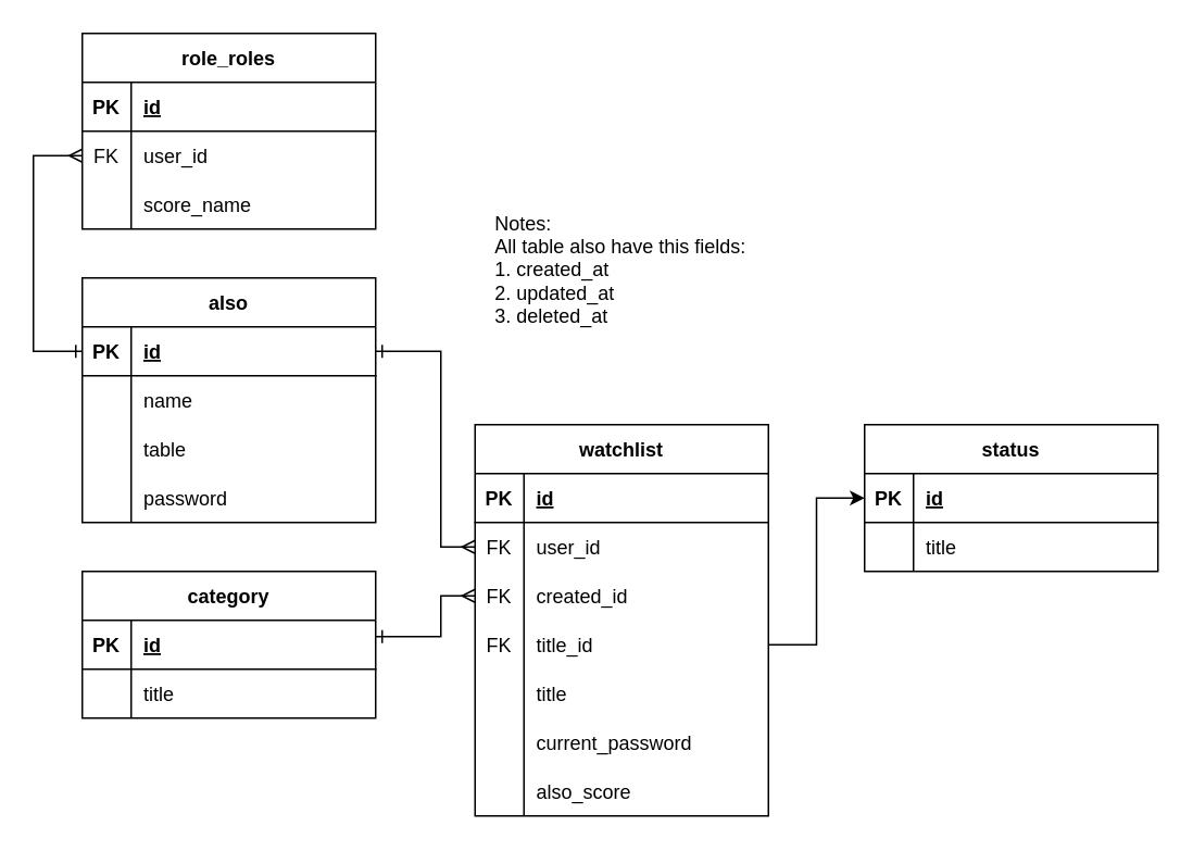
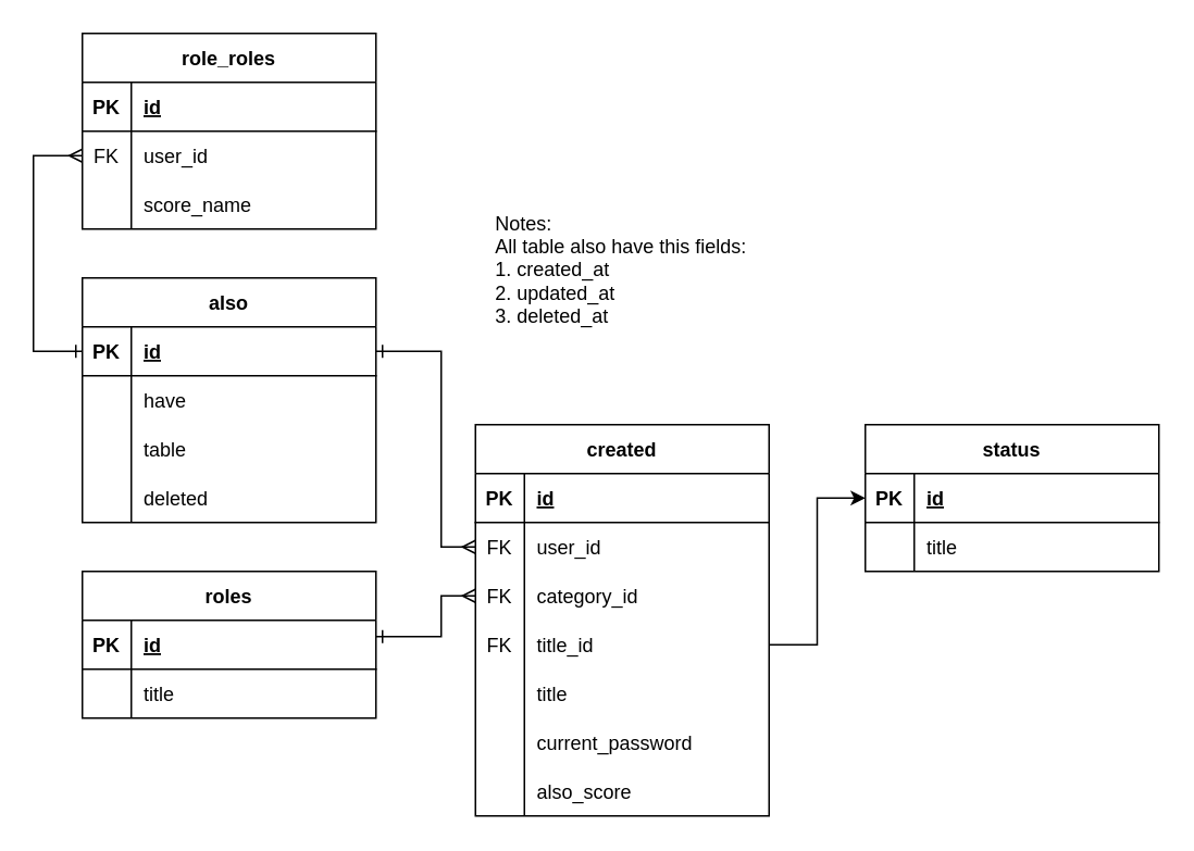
  <mxCell id="0" />
  <mxCell id="1" parent="0" />
- <mxCell id="2" value="watchlist" style="shape=table;startSize=30;container=1;collapsible=1;childLayout=tableLayout;fixedRows=1;rowLines=0;fontStyle=1;align=center;resizeLast=1;" vertex="1" parent="1"><mxGeometry x="291" y="260" width="180" height="240" as="geometry" /></mxCell>
+ <mxCell id="2" value="created" style="shape=table;startSize=30;container=1;collapsible=1;childLayout=tableLayout;fixedRows=1;rowLines=0;fontStyle=1;align=center;resizeLast=1;" vertex="1" parent="1"><mxGeometry x="291" y="260" width="180" height="240" as="geometry" /></mxCell>
  <mxCell id="3" value="" style="shape=tableRow;horizontal=0;startSize=0;swimlaneHead=0;swimlaneBody=0;fillColor=none;collapsible=0;dropTarget=0;points=[[0,0.5],[1,0.5]];portConstraint=eastwest;top=0;left=0;right=0;bottom=1;" vertex="1" parent="2"><mxGeometry y="30" width="180" height="30" as="geometry" /></mxCell>
  <mxCell id="4" value="PK" style="shape=partialRectangle;connectable=0;fillColor=none;top=0;left=0;bottom=0;right=0;fontStyle=1;overflow=hidden;" vertex="1" parent="3"><mxGeometry width="30" height="30" as="geometry"><mxRectangle width="30" height="30" as="alternateBounds" /></mxGeometry></mxCell>
  <mxCell id="5" value="id" style="shape=partialRectangle;connectable=0;fillColor=none;top=0;left=0;bottom=0;right=0;align=left;spacingLeft=6;fontStyle=5;overflow=hidden;" vertex="1" parent="3"><mxGeometry x="30" width="150" height="30" as="geometry"><mxRectangle width="150" height="30" as="alternateBounds" /></mxGeometry></mxCell>
  <mxCell id="6" value="" style="shape=tableRow;horizontal=0;startSize=0;swimlaneHead=0;swimlaneBody=0;fillColor=none;collapsible=0;dropTarget=0;points=[[0,0.5],[1,0.5]];portConstraint=eastwest;top=0;left=0;right=0;bottom=0;" vertex="1" parent="2"><mxGeometry y="60" width="180" height="30" as="geometry" /></mxCell>
  <mxCell id="7" value="FK" style="shape=partialRectangle;connectable=0;fillColor=none;top=0;left=0;bottom=0;right=0;editable=1;overflow=hidden;" vertex="1" parent="6"><mxGeometry width="30" height="30" as="geometry"><mxRectangle width="30" height="30" as="alternateBounds" /></mxGeometry></mxCell>
  <mxCell id="8" value="user_id" style="shape=partialRectangle;connectable=0;fillColor=none;top=0;left=0;bottom=0;right=0;align=left;spacingLeft=6;overflow=hidden;" vertex="1" parent="6"><mxGeometry x="30" width="150" height="30" as="geometry"><mxRectangle width="150" height="30" as="alternateBounds" /></mxGeometry></mxCell>
  <mxCell id="9" value="" style="shape=tableRow;horizontal=0;startSize=0;swimlaneHead=0;swimlaneBody=0;fillColor=none;collapsible=0;dropTarget=0;points=[[0,0.5],[1,0.5]];portConstraint=eastwest;top=0;left=0;right=0;bottom=0;" vertex="1" parent="2"><mxGeometry y="90" width="180" height="30" as="geometry" /></mxCell>
  <mxCell id="10" value="FK" style="shape=partialRectangle;connectable=0;fillColor=none;top=0;left=0;bottom=0;right=0;editable=1;overflow=hidden;" vertex="1" parent="9"><mxGeometry width="30" height="30" as="geometry"><mxRectangle width="30" height="30" as="alternateBounds" /></mxGeometry></mxCell>
- <mxCell id="11" value="created_id" style="shape=partialRectangle;connectable=0;fillColor=none;top=0;left=0;bottom=0;right=0;align=left;spacingLeft=6;overflow=hidden;" vertex="1" parent="9"><mxGeometry x="30" width="150" height="30" as="geometry"><mxRectangle width="150" height="30" as="alternateBounds" /></mxGeometry></mxCell>
+ <mxCell id="11" value="category_id" style="shape=partialRectangle;connectable=0;fillColor=none;top=0;left=0;bottom=0;right=0;align=left;spacingLeft=6;overflow=hidden;" vertex="1" parent="9"><mxGeometry x="30" width="150" height="30" as="geometry"><mxRectangle width="150" height="30" as="alternateBounds" /></mxGeometry></mxCell>
  <mxCell id="12" value="" style="shape=tableRow;horizontal=0;startSize=0;swimlaneHead=0;swimlaneBody=0;fillColor=none;collapsible=0;dropTarget=0;points=[[0,0.5],[1,0.5]];portConstraint=eastwest;top=0;left=0;right=0;bottom=0;" vertex="1" parent="2"><mxGeometry y="120" width="180" height="30" as="geometry" /></mxCell>
  <mxCell id="13" value="FK" style="shape=partialRectangle;connectable=0;fillColor=none;top=0;left=0;bottom=0;right=0;editable=1;overflow=hidden;" vertex="1" parent="12"><mxGeometry width="30" height="30" as="geometry"><mxRectangle width="30" height="30" as="alternateBounds" /></mxGeometry></mxCell>
  <mxCell id="14" value="title_id" style="shape=partialRectangle;connectable=0;fillColor=none;top=0;left=0;bottom=0;right=0;align=left;spacingLeft=6;overflow=hidden;" vertex="1" parent="12"><mxGeometry x="30" width="150" height="30" as="geometry"><mxRectangle width="150" height="30" as="alternateBounds" /></mxGeometry></mxCell>
  <mxCell id="15" value="" style="shape=tableRow;horizontal=0;startSize=0;swimlaneHead=0;swimlaneBody=0;fillColor=none;collapsible=0;dropTarget=0;points=[[0,0.5],[1,0.5]];portConstraint=eastwest;top=0;left=0;right=0;bottom=0;" vertex="1" parent="2"><mxGeometry y="150" width="180" height="30" as="geometry" /></mxCell>
  <mxCell id="16" value="" style="shape=partialRectangle;connectable=0;fillColor=none;top=0;left=0;bottom=0;right=0;editable=1;overflow=hidden;" vertex="1" parent="15"><mxGeometry width="30" height="30" as="geometry"><mxRectangle width="30" height="30" as="alternateBounds" /></mxGeometry></mxCell>
  <mxCell id="17" value="title" style="shape=partialRectangle;connectable=0;fillColor=none;top=0;left=0;bottom=0;right=0;align=left;spacingLeft=6;overflow=hidden;" vertex="1" parent="15"><mxGeometry x="30" width="150" height="30" as="geometry"><mxRectangle width="150" height="30" as="alternateBounds" /></mxGeometry></mxCell>
  <mxCell id="18" value="" style="shape=tableRow;horizontal=0;startSize=0;swimlaneHead=0;swimlaneBody=0;fillColor=none;collapsible=0;dropTarget=0;points=[[0,0.5],[1,0.5]];portConstraint=eastwest;top=0;left=0;right=0;bottom=0;" vertex="1" parent="2"><mxGeometry y="180" width="180" height="30" as="geometry" /></mxCell>
  <mxCell id="19" value="" style="shape=partialRectangle;connectable=0;fillColor=none;top=0;left=0;bottom=0;right=0;editable=1;overflow=hidden;" vertex="1" parent="18"><mxGeometry width="30" height="30" as="geometry"><mxRectangle width="30" height="30" as="alternateBounds" /></mxGeometry></mxCell>
  <mxCell id="20" value="current_password" style="shape=partialRectangle;connectable=0;fillColor=none;top=0;left=0;bottom=0;right=0;align=left;spacingLeft=6;overflow=hidden;" vertex="1" parent="18"><mxGeometry x="30" width="150" height="30" as="geometry"><mxRectangle width="150" height="30" as="alternateBounds" /></mxGeometry></mxCell>
  <mxCell id="21" value="" style="shape=tableRow;horizontal=0;startSize=0;swimlaneHead=0;swimlaneBody=0;fillColor=none;collapsible=0;dropTarget=0;points=[[0,0.5],[1,0.5]];portConstraint=eastwest;top=0;left=0;right=0;bottom=0;" vertex="1" parent="2"><mxGeometry y="210" width="180" height="30" as="geometry" /></mxCell>
  <mxCell id="22" value="" style="shape=partialRectangle;connectable=0;fillColor=none;top=0;left=0;bottom=0;right=0;editable=1;overflow=hidden;" vertex="1" parent="21"><mxGeometry width="30" height="30" as="geometry"><mxRectangle width="30" height="30" as="alternateBounds" /></mxGeometry></mxCell>
  <mxCell id="23" value="also_score" style="shape=partialRectangle;connectable=0;fillColor=none;top=0;left=0;bottom=0;right=0;align=left;spacingLeft=6;overflow=hidden;" vertex="1" parent="21"><mxGeometry x="30" width="150" height="30" as="geometry"><mxRectangle width="150" height="30" as="alternateBounds" /></mxGeometry></mxCell>
- <mxCell id="24" value="category" style="shape=table;startSize=30;container=1;collapsible=1;childLayout=tableLayout;fixedRows=1;rowLines=0;fontStyle=1;align=center;resizeLast=1;" vertex="1" parent="1"><mxGeometry x="50" y="350" width="180" height="90" as="geometry" /></mxCell>
+ <mxCell id="24" value="roles" style="shape=table;startSize=30;container=1;collapsible=1;childLayout=tableLayout;fixedRows=1;rowLines=0;fontStyle=1;align=center;resizeLast=1;" vertex="1" parent="1"><mxGeometry x="50" y="350" width="180" height="90" as="geometry" /></mxCell>
  <mxCell id="25" value="" style="shape=tableRow;horizontal=0;startSize=0;swimlaneHead=0;swimlaneBody=0;fillColor=none;collapsible=0;dropTarget=0;points=[[0,0.5],[1,0.5]];portConstraint=eastwest;top=0;left=0;right=0;bottom=1;" vertex="1" parent="24"><mxGeometry y="30" width="180" height="30" as="geometry" /></mxCell>
  <mxCell id="26" value="PK" style="shape=partialRectangle;connectable=0;fillColor=none;top=0;left=0;bottom=0;right=0;fontStyle=1;overflow=hidden;" vertex="1" parent="25"><mxGeometry width="30" height="30" as="geometry"><mxRectangle width="30" height="30" as="alternateBounds" /></mxGeometry></mxCell>
  <mxCell id="27" value="id" style="shape=partialRectangle;connectable=0;fillColor=none;top=0;left=0;bottom=0;right=0;align=left;spacingLeft=6;fontStyle=5;overflow=hidden;" vertex="1" parent="25"><mxGeometry x="30" width="150" height="30" as="geometry"><mxRectangle width="150" height="30" as="alternateBounds" /></mxGeometry></mxCell>
  <mxCell id="28" value="" style="shape=tableRow;horizontal=0;startSize=0;swimlaneHead=0;swimlaneBody=0;fillColor=none;collapsible=0;dropTarget=0;points=[[0,0.5],[1,0.5]];portConstraint=eastwest;top=0;left=0;right=0;bottom=0;" vertex="1" parent="24"><mxGeometry y="60" width="180" height="30" as="geometry" /></mxCell>
  <mxCell id="29" value="" style="shape=partialRectangle;connectable=0;fillColor=none;top=0;left=0;bottom=0;right=0;editable=1;overflow=hidden;" vertex="1" parent="28"><mxGeometry width="30" height="30" as="geometry"><mxRectangle width="30" height="30" as="alternateBounds" /></mxGeometry></mxCell>
  <mxCell id="30" value="title" style="shape=partialRectangle;connectable=0;fillColor=none;top=0;left=0;bottom=0;right=0;align=left;spacingLeft=6;overflow=hidden;" vertex="1" parent="28"><mxGeometry x="30" width="150" height="30" as="geometry"><mxRectangle width="150" height="30" as="alternateBounds" /></mxGeometry></mxCell>
  <mxCell id="31" style="edgeStyle=orthogonalEdgeStyle;rounded=0;orthogonalLoop=1;jettySize=auto;html=1;endArrow=ERmany;endFill=0;startArrow=ERone;startFill=0;" edge="1" parent="1" source="25" target="9"><mxGeometry relative="1" as="geometry"><mxPoint x="240" y="270" as="targetPoint" /><Array as="points"><mxPoint x="270" y="390" /><mxPoint x="270" y="365" /></Array></mxGeometry></mxCell>
  <mxCell id="32" value="also" style="shape=table;startSize=30;container=1;collapsible=1;childLayout=tableLayout;fixedRows=1;rowLines=0;fontStyle=1;align=center;resizeLast=1;" vertex="1" parent="1"><mxGeometry x="50" y="170" width="180" height="150" as="geometry" /></mxCell>
  <mxCell id="33" value="" style="shape=tableRow;horizontal=0;startSize=0;swimlaneHead=0;swimlaneBody=0;fillColor=none;collapsible=0;dropTarget=0;points=[[0,0.5],[1,0.5]];portConstraint=eastwest;top=0;left=0;right=0;bottom=1;" vertex="1" parent="32"><mxGeometry y="30" width="180" height="30" as="geometry" /></mxCell>
  <mxCell id="34" value="PK" style="shape=partialRectangle;connectable=0;fillColor=none;top=0;left=0;bottom=0;right=0;fontStyle=1;overflow=hidden;" vertex="1" parent="33"><mxGeometry width="30" height="30" as="geometry"><mxRectangle width="30" height="30" as="alternateBounds" /></mxGeometry></mxCell>
  <mxCell id="35" value="id" style="shape=partialRectangle;connectable=0;fillColor=none;top=0;left=0;bottom=0;right=0;align=left;spacingLeft=6;fontStyle=5;overflow=hidden;" vertex="1" parent="33"><mxGeometry x="30" width="150" height="30" as="geometry"><mxRectangle width="150" height="30" as="alternateBounds" /></mxGeometry></mxCell>
  <mxCell id="36" value="" style="shape=tableRow;horizontal=0;startSize=0;swimlaneHead=0;swimlaneBody=0;fillColor=none;collapsible=0;dropTarget=0;points=[[0,0.5],[1,0.5]];portConstraint=eastwest;top=0;left=0;right=0;bottom=0;" vertex="1" parent="32"><mxGeometry y="60" width="180" height="30" as="geometry" /></mxCell>
  <mxCell id="37" value="" style="shape=partialRectangle;connectable=0;fillColor=none;top=0;left=0;bottom=0;right=0;editable=1;overflow=hidden;" vertex="1" parent="36"><mxGeometry width="30" height="30" as="geometry"><mxRectangle width="30" height="30" as="alternateBounds" /></mxGeometry></mxCell>
- <mxCell id="38" value="name" style="shape=partialRectangle;connectable=0;fillColor=none;top=0;left=0;bottom=0;right=0;align=left;spacingLeft=6;overflow=hidden;" vertex="1" parent="36"><mxGeometry x="30" width="150" height="30" as="geometry"><mxRectangle width="150" height="30" as="alternateBounds" /></mxGeometry></mxCell>
+ <mxCell id="38" value="have" style="shape=partialRectangle;connectable=0;fillColor=none;top=0;left=0;bottom=0;right=0;align=left;spacingLeft=6;overflow=hidden;" vertex="1" parent="36"><mxGeometry x="30" width="150" height="30" as="geometry"><mxRectangle width="150" height="30" as="alternateBounds" /></mxGeometry></mxCell>
  <mxCell id="39" value="" style="shape=tableRow;horizontal=0;startSize=0;swimlaneHead=0;swimlaneBody=0;fillColor=none;collapsible=0;dropTarget=0;points=[[0,0.5],[1,0.5]];portConstraint=eastwest;top=0;left=0;right=0;bottom=0;" vertex="1" parent="32"><mxGeometry y="90" width="180" height="30" as="geometry" /></mxCell>
  <mxCell id="40" value="" style="shape=partialRectangle;connectable=0;fillColor=none;top=0;left=0;bottom=0;right=0;editable=1;overflow=hidden;" vertex="1" parent="39"><mxGeometry width="30" height="30" as="geometry"><mxRectangle width="30" height="30" as="alternateBounds" /></mxGeometry></mxCell>
  <mxCell id="41" value="table" style="shape=partialRectangle;connectable=0;fillColor=none;top=0;left=0;bottom=0;right=0;align=left;spacingLeft=6;overflow=hidden;" vertex="1" parent="39"><mxGeometry x="30" width="150" height="30" as="geometry"><mxRectangle width="150" height="30" as="alternateBounds" /></mxGeometry></mxCell>
  <mxCell id="42" value="" style="shape=tableRow;horizontal=0;startSize=0;swimlaneHead=0;swimlaneBody=0;fillColor=none;collapsible=0;dropTarget=0;points=[[0,0.5],[1,0.5]];portConstraint=eastwest;top=0;left=0;right=0;bottom=0;" vertex="1" parent="32"><mxGeometry y="120" width="180" height="30" as="geometry" /></mxCell>
  <mxCell id="43" value="" style="shape=partialRectangle;connectable=0;fillColor=none;top=0;left=0;bottom=0;right=0;editable=1;overflow=hidden;" vertex="1" parent="42"><mxGeometry width="30" height="30" as="geometry"><mxRectangle width="30" height="30" as="alternateBounds" /></mxGeometry></mxCell>
- <mxCell id="44" value="password" style="shape=partialRectangle;connectable=0;fillColor=none;top=0;left=0;bottom=0;right=0;align=left;spacingLeft=6;overflow=hidden;" vertex="1" parent="42"><mxGeometry x="30" width="150" height="30" as="geometry"><mxRectangle width="150" height="30" as="alternateBounds" /></mxGeometry></mxCell>
+ <mxCell id="44" value="deleted" style="shape=partialRectangle;connectable=0;fillColor=none;top=0;left=0;bottom=0;right=0;align=left;spacingLeft=6;overflow=hidden;" vertex="1" parent="42"><mxGeometry x="30" width="150" height="30" as="geometry"><mxRectangle width="150" height="30" as="alternateBounds" /></mxGeometry></mxCell>
  <mxCell id="45" style="edgeStyle=orthogonalEdgeStyle;rounded=0;orthogonalLoop=1;jettySize=auto;html=1;endArrow=ERmany;endFill=0;startArrow=ERone;startFill=0;" edge="1" parent="1" source="33" target="6"><mxGeometry relative="1" as="geometry"><mxPoint x="230" y="325" as="sourcePoint" /><mxPoint x="290" y="325" as="targetPoint" /><Array as="points"><mxPoint x="270" y="215" /><mxPoint x="270" y="335" /></Array></mxGeometry></mxCell>
  <mxCell id="46" value="role_roles" style="shape=table;startSize=30;container=1;collapsible=1;childLayout=tableLayout;fixedRows=1;rowLines=0;fontStyle=1;align=center;resizeLast=1;" vertex="1" parent="1"><mxGeometry x="50" y="20" width="180" height="120" as="geometry" /></mxCell>
  <mxCell id="47" value="" style="shape=tableRow;horizontal=0;startSize=0;swimlaneHead=0;swimlaneBody=0;fillColor=none;collapsible=0;dropTarget=0;points=[[0,0.5],[1,0.5]];portConstraint=eastwest;top=0;left=0;right=0;bottom=1;" vertex="1" parent="46"><mxGeometry y="30" width="180" height="30" as="geometry" /></mxCell>
  <mxCell id="48" value="PK" style="shape=partialRectangle;connectable=0;fillColor=none;top=0;left=0;bottom=0;right=0;fontStyle=1;overflow=hidden;" vertex="1" parent="47"><mxGeometry width="30" height="30" as="geometry"><mxRectangle width="30" height="30" as="alternateBounds" /></mxGeometry></mxCell>
  <mxCell id="49" value="id" style="shape=partialRectangle;connectable=0;fillColor=none;top=0;left=0;bottom=0;right=0;align=left;spacingLeft=6;fontStyle=5;overflow=hidden;" vertex="1" parent="47"><mxGeometry x="30" width="150" height="30" as="geometry"><mxRectangle width="150" height="30" as="alternateBounds" /></mxGeometry></mxCell>
  <mxCell id="50" value="" style="shape=tableRow;horizontal=0;startSize=0;swimlaneHead=0;swimlaneBody=0;fillColor=none;collapsible=0;dropTarget=0;points=[[0,0.5],[1,0.5]];portConstraint=eastwest;top=0;left=0;right=0;bottom=0;" vertex="1" parent="46"><mxGeometry y="60" width="180" height="30" as="geometry" /></mxCell>
  <mxCell id="51" value="FK" style="shape=partialRectangle;connectable=0;fillColor=none;top=0;left=0;bottom=0;right=0;editable=1;overflow=hidden;" vertex="1" parent="50"><mxGeometry width="30" height="30" as="geometry"><mxRectangle width="30" height="30" as="alternateBounds" /></mxGeometry></mxCell>
  <mxCell id="52" value="user_id" style="shape=partialRectangle;connectable=0;fillColor=none;top=0;left=0;bottom=0;right=0;align=left;spacingLeft=6;overflow=hidden;" vertex="1" parent="50"><mxGeometry x="30" width="150" height="30" as="geometry"><mxRectangle width="150" height="30" as="alternateBounds" /></mxGeometry></mxCell>
  <mxCell id="53" value="" style="shape=tableRow;horizontal=0;startSize=0;swimlaneHead=0;swimlaneBody=0;fillColor=none;collapsible=0;dropTarget=0;points=[[0,0.5],[1,0.5]];portConstraint=eastwest;top=0;left=0;right=0;bottom=0;" vertex="1" parent="46"><mxGeometry y="90" width="180" height="30" as="geometry" /></mxCell>
  <mxCell id="54" value="" style="shape=partialRectangle;connectable=0;fillColor=none;top=0;left=0;bottom=0;right=0;editable=1;overflow=hidden;" vertex="1" parent="53"><mxGeometry width="30" height="30" as="geometry"><mxRectangle width="30" height="30" as="alternateBounds" /></mxGeometry></mxCell>
  <mxCell id="55" value="score_name" style="shape=partialRectangle;connectable=0;fillColor=none;top=0;left=0;bottom=0;right=0;align=left;spacingLeft=6;overflow=hidden;" vertex="1" parent="53"><mxGeometry x="30" width="150" height="30" as="geometry"><mxRectangle width="150" height="30" as="alternateBounds" /></mxGeometry></mxCell>
  <mxCell id="56" style="edgeStyle=orthogonalEdgeStyle;rounded=0;orthogonalLoop=1;jettySize=auto;html=1;endArrow=ERmany;endFill=0;startArrow=ERone;startFill=0;" edge="1" parent="1" source="33" target="50"><mxGeometry relative="1" as="geometry"><mxPoint x="300" y="55" as="sourcePoint" /><mxPoint x="240" y="115" as="targetPoint" /><Array as="points"><mxPoint x="20" y="215" /><mxPoint x="20" y="95" /></Array></mxGeometry></mxCell>
  <mxCell id="57" value="&lt;div style=&quot;text-align: left;&quot;&gt;&lt;span style=&quot;background-color: initial;&quot;&gt;Notes:&lt;/span&gt;&lt;/div&gt;&lt;div style=&quot;text-align: left;&quot;&gt;&lt;span style=&quot;background-color: initial;&quot;&gt;All table also have this fields:&lt;/span&gt;&lt;/div&gt;&lt;div style=&quot;text-align: left;&quot;&gt;&lt;span style=&quot;background-color: initial;&quot;&gt;1. created_at&lt;/span&gt;&lt;/div&gt;&lt;div style=&quot;text-align: left;&quot;&gt;&lt;span style=&quot;background-color: initial;&quot;&gt;2. updated_at&lt;/span&gt;&lt;/div&gt;&lt;div style=&quot;text-align: left;&quot;&gt;&lt;span style=&quot;background-color: initial;&quot;&gt;3. deleted_at&amp;nbsp;&lt;/span&gt;&lt;/div&gt;" style="text;html=1;align=center;verticalAlign=middle;resizable=0;points=[];autosize=1;strokeColor=none;fillColor=none;" vertex="1" parent="1"><mxGeometry x="290" y="120" width="180" height="90" as="geometry" /></mxCell>
  <mxCell id="58" value="status" style="shape=table;startSize=30;container=1;collapsible=1;childLayout=tableLayout;fixedRows=1;rowLines=0;fontStyle=1;align=center;resizeLast=1;" vertex="1" parent="1"><mxGeometry x="530" y="260" width="180" height="90" as="geometry" /></mxCell>
  <mxCell id="59" value="" style="shape=tableRow;horizontal=0;startSize=0;swimlaneHead=0;swimlaneBody=0;fillColor=none;collapsible=0;dropTarget=0;points=[[0,0.5],[1,0.5]];portConstraint=eastwest;top=0;left=0;right=0;bottom=1;" vertex="1" parent="58"><mxGeometry y="30" width="180" height="30" as="geometry" /></mxCell>
  <mxCell id="60" value="PK" style="shape=partialRectangle;connectable=0;fillColor=none;top=0;left=0;bottom=0;right=0;fontStyle=1;overflow=hidden;" vertex="1" parent="59"><mxGeometry width="30" height="30" as="geometry"><mxRectangle width="30" height="30" as="alternateBounds" /></mxGeometry></mxCell>
  <mxCell id="61" value="id" style="shape=partialRectangle;connectable=0;fillColor=none;top=0;left=0;bottom=0;right=0;align=left;spacingLeft=6;fontStyle=5;overflow=hidden;" vertex="1" parent="59"><mxGeometry x="30" width="150" height="30" as="geometry"><mxRectangle width="150" height="30" as="alternateBounds" /></mxGeometry></mxCell>
  <mxCell id="62" value="" style="shape=tableRow;horizontal=0;startSize=0;swimlaneHead=0;swimlaneBody=0;fillColor=none;collapsible=0;dropTarget=0;points=[[0,0.5],[1,0.5]];portConstraint=eastwest;top=0;left=0;right=0;bottom=0;" vertex="1" parent="58"><mxGeometry y="60" width="180" height="30" as="geometry" /></mxCell>
  <mxCell id="63" value="" style="shape=partialRectangle;connectable=0;fillColor=none;top=0;left=0;bottom=0;right=0;editable=1;overflow=hidden;" vertex="1" parent="62"><mxGeometry width="30" height="30" as="geometry"><mxRectangle width="30" height="30" as="alternateBounds" /></mxGeometry></mxCell>
  <mxCell id="64" value="title" style="shape=partialRectangle;connectable=0;fillColor=none;top=0;left=0;bottom=0;right=0;align=left;spacingLeft=6;overflow=hidden;" vertex="1" parent="62"><mxGeometry x="30" width="150" height="30" as="geometry"><mxRectangle width="150" height="30" as="alternateBounds" /></mxGeometry></mxCell>
  <mxCell id="65" style="edgeStyle=orthogonalEdgeStyle;rounded=0;orthogonalLoop=1;jettySize=auto;html=1;" edge="1" parent="1" source="12" target="59"><mxGeometry relative="1" as="geometry" /></mxCell>
